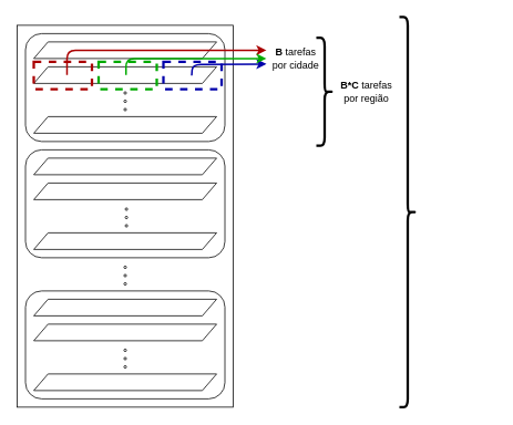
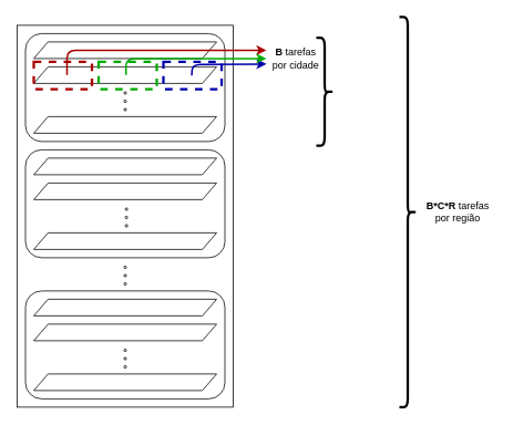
  <mxCell id="0" />
  <mxCell id="1" parent="0" />
  <mxCell id="2" value="" style="rounded=0;whiteSpace=wrap;html=1;" vertex="1" parent="1"><mxGeometry x="20" y="30" width="260" height="460" as="geometry" /></mxCell>
  <mxCell id="3" value="" style="rounded=1;whiteSpace=wrap;html=1;glass=0;comic=0;shadow=0;" vertex="1" parent="1"><mxGeometry x="30" y="40" width="240" height="130" as="geometry" /></mxCell>
  <mxCell id="4" value="" style="shape=parallelogram;perimeter=parallelogramPerimeter;whiteSpace=wrap;html=1;size=0.078;" vertex="1" parent="1"><mxGeometry x="40" y="80" width="220" height="20" as="geometry" /></mxCell>
  <mxCell id="5" value="" style="shape=parallelogram;perimeter=parallelogramPerimeter;whiteSpace=wrap;html=1;size=0.078;" vertex="1" parent="1"><mxGeometry x="40" y="50" width="220" height="20" as="geometry" /></mxCell>
  <mxCell id="6" value="" style="shape=parallelogram;perimeter=parallelogramPerimeter;whiteSpace=wrap;html=1;size=0.078;" vertex="1" parent="1"><mxGeometry x="40" y="140" width="220" height="20" as="geometry" /></mxCell>
  <mxCell id="7" value="" style="group;fillColor=#ffffff;" vertex="1" connectable="0" parent="1"><mxGeometry x="148.5" y="110" width="3.0" height="23" as="geometry" /></mxCell>
  <mxCell id="8" value="" style="ellipse;whiteSpace=wrap;html=1;rounded=1;shadow=0;glass=0;comic=0;fillColor=#ffffff;" vertex="1" parent="7"><mxGeometry x="9.415e-14" width="3" height="3" as="geometry" /></mxCell>
  <mxCell id="9" value="" style="ellipse;whiteSpace=wrap;html=1;rounded=1;shadow=0;glass=0;comic=0;fillColor=#ffffff;" vertex="1" parent="7"><mxGeometry x="9.415e-14" y="10" width="3" height="3" as="geometry" /></mxCell>
  <mxCell id="10" value="" style="ellipse;whiteSpace=wrap;html=1;rounded=1;shadow=0;glass=0;comic=0;fillColor=#ffffff;" vertex="1" parent="7"><mxGeometry x="9.415e-14" y="20" width="3" height="3" as="geometry" /></mxCell>
  <mxCell id="11" value="" style="rounded=1;whiteSpace=wrap;html=1;glass=0;comic=0;shadow=0;" vertex="1" parent="1"><mxGeometry x="30" y="350" width="240" height="130" as="geometry" /></mxCell>
  <mxCell id="12" value="" style="shape=parallelogram;perimeter=parallelogramPerimeter;whiteSpace=wrap;html=1;size=0.078;" vertex="1" parent="1"><mxGeometry x="40" y="390" width="220" height="20" as="geometry" /></mxCell>
  <mxCell id="13" value="" style="shape=parallelogram;perimeter=parallelogramPerimeter;whiteSpace=wrap;html=1;size=0.078;" vertex="1" parent="1"><mxGeometry x="40" y="360" width="220" height="20" as="geometry" /></mxCell>
  <mxCell id="14" value="" style="shape=parallelogram;perimeter=parallelogramPerimeter;whiteSpace=wrap;html=1;size=0.078;" vertex="1" parent="1"><mxGeometry x="40" y="450" width="220" height="20" as="geometry" /></mxCell>
  <mxCell id="15" value="" style="group;fillColor=#ffffff;" vertex="1" connectable="0" parent="1"><mxGeometry x="148.5" y="420" width="3.0" height="23" as="geometry" /></mxCell>
  <mxCell id="16" value="" style="ellipse;whiteSpace=wrap;html=1;rounded=1;shadow=0;glass=0;comic=0;fillColor=#ffffff;" vertex="1" parent="15"><mxGeometry x="9.415e-14" width="3" height="3" as="geometry" /></mxCell>
  <mxCell id="17" value="" style="ellipse;whiteSpace=wrap;html=1;rounded=1;shadow=0;glass=0;comic=0;fillColor=#ffffff;" vertex="1" parent="15"><mxGeometry x="9.415e-14" y="10" width="3" height="3" as="geometry" /></mxCell>
  <mxCell id="18" value="" style="ellipse;whiteSpace=wrap;html=1;rounded=1;shadow=0;glass=0;comic=0;fillColor=#ffffff;" vertex="1" parent="15"><mxGeometry x="9.415e-14" y="20" width="3" height="3" as="geometry" /></mxCell>
  <mxCell id="19" value="" style="group;fillColor=#ffffff;" vertex="1" connectable="0" parent="1"><mxGeometry x="148.5" y="320" width="3.0" height="23" as="geometry" /></mxCell>
  <mxCell id="20" value="" style="ellipse;whiteSpace=wrap;html=1;rounded=1;shadow=0;glass=0;comic=0;fillColor=#ffffff;" vertex="1" parent="19"><mxGeometry x="4.356e-13" width="3" height="3" as="geometry" /></mxCell>
  <mxCell id="21" value="" style="ellipse;whiteSpace=wrap;html=1;rounded=1;shadow=0;glass=0;comic=0;fillColor=#ffffff;" vertex="1" parent="19"><mxGeometry x="4.356e-13" y="10" width="3" height="3" as="geometry" /></mxCell>
  <mxCell id="22" value="" style="ellipse;whiteSpace=wrap;html=1;rounded=1;shadow=0;glass=0;comic=0;fillColor=#ffffff;" vertex="1" parent="19"><mxGeometry x="4.356e-13" y="20" width="3" height="3" as="geometry" /></mxCell>
  <mxCell id="23" value="" style="rounded=1;whiteSpace=wrap;html=1;glass=0;comic=0;shadow=0;" vertex="1" parent="1"><mxGeometry x="30" y="180" width="240" height="130" as="geometry" /></mxCell>
  <mxCell id="24" value="" style="shape=parallelogram;perimeter=parallelogramPerimeter;whiteSpace=wrap;html=1;size=0.078;" vertex="1" parent="1"><mxGeometry x="40" y="220" width="220" height="20" as="geometry" /></mxCell>
  <mxCell id="25" value="" style="shape=parallelogram;perimeter=parallelogramPerimeter;whiteSpace=wrap;html=1;size=0.078;" vertex="1" parent="1"><mxGeometry x="40" y="190" width="220" height="20" as="geometry" /></mxCell>
  <mxCell id="26" value="" style="shape=parallelogram;perimeter=parallelogramPerimeter;whiteSpace=wrap;html=1;size=0.078;" vertex="1" parent="1"><mxGeometry x="40" y="280" width="220" height="20" as="geometry" /></mxCell>
  <mxCell id="27" value="" style="group;fillColor=#ffffff;" vertex="1" connectable="0" parent="1"><mxGeometry x="148.5" y="250" width="4.5" height="23" as="geometry" /></mxCell>
  <mxCell id="28" value="" style="ellipse;whiteSpace=wrap;html=1;rounded=1;shadow=0;glass=0;comic=0;fillColor=#ffffff;" vertex="1" parent="27"><mxGeometry x="1.5" width="3" height="3" as="geometry" /></mxCell>
  <mxCell id="29" value="" style="ellipse;whiteSpace=wrap;html=1;rounded=1;shadow=0;glass=0;comic=0;fillColor=#ffffff;" vertex="1" parent="27"><mxGeometry x="1.5" y="10" width="3" height="3" as="geometry" /></mxCell>
  <mxCell id="30" value="" style="ellipse;whiteSpace=wrap;html=1;rounded=1;shadow=0;glass=0;comic=0;fillColor=#ffffff;" vertex="1" parent="27"><mxGeometry x="1.5" y="20" width="3" height="3" as="geometry" /></mxCell>
  <mxCell id="31" value="" style="group" vertex="1" connectable="0" parent="1"><mxGeometry x="40" y="74" width="226" height="33" as="geometry" /></mxCell>
  <mxCell id="32" value="" style="rounded=0;whiteSpace=wrap;html=1;shadow=0;glass=0;comic=0;fillColor=none;dashed=1;strokeWidth=3;strokeColor=#AA0000;" vertex="1" parent="31"><mxGeometry width="70" height="33" as="geometry" /></mxCell>
  <mxCell id="33" value="" style="rounded=0;whiteSpace=wrap;html=1;shadow=0;glass=0;comic=0;fillColor=none;dashed=1;strokeWidth=3;strokeColor=#00AA00;" vertex="1" parent="31"><mxGeometry x="78" width="70" height="33" as="geometry" /></mxCell>
  <mxCell id="34" value="" style="rounded=0;whiteSpace=wrap;html=1;shadow=0;glass=0;comic=0;fillColor=none;dashed=1;strokeWidth=3;strokeColor=#0000AA;" vertex="1" parent="31"><mxGeometry x="156" width="70" height="33" as="geometry" /></mxCell>
  <mxCell id="35" value="" style="endArrow=classic;html=1;strokeColor=#0000AA;strokeWidth=2;fontColor=#000000;exitX=0.486;exitY=0.5;exitDx=0;exitDy=0;exitPerimeter=0;" edge="1" parent="31" source="34"><mxGeometry width="50" height="50" relative="1" as="geometry"><mxPoint x="189.97" y="3.398" as="sourcePoint" /><mxPoint x="280" y="2.655" as="targetPoint" /><Array as="points"><mxPoint x="191" y="3.3" /></Array></mxGeometry></mxCell>
  <mxCell id="36" value="" style="shape=curlyBracket;whiteSpace=wrap;html=1;rounded=1;shadow=0;glass=0;comic=0;strokeColor=#000000;strokeWidth=3;fillColor=#FF0D0D;rotation=180;" vertex="1" parent="1"><mxGeometry x="380" y="45" width="20" height="130" as="geometry" /></mxCell>
  <mxCell id="37" value="&lt;b&gt;B&lt;/b&gt; tarefas&lt;br&gt;por cidade" style="text;html=1;align=center;verticalAlign=middle;resizable=0;points=[];;autosize=1;fontColor=#000000;" vertex="1" parent="1"><mxGeometry x="320" y="55" width="70" height="30" as="geometry" /></mxCell>
- <mxCell id="38" value="&lt;b&gt;B*C&lt;/b&gt; tarefas&lt;br&gt;por região" style="text;html=1;align=center;verticalAlign=middle;resizable=0;points=[];;autosize=1;fontColor=#000000;" vertex="1" parent="1"><mxGeometry x="400" y="95" width="80" height="30" as="geometry" /></mxCell>
  <mxCell id="39" value="" style="endArrow=classic;html=1;strokeColor=#AA0000;strokeWidth=2;fontColor=#000000;exitX=0.571;exitY=0.034;exitDx=0;exitDy=0;exitPerimeter=0;" edge="1" parent="1"><mxGeometry width="50" height="50" relative="1" as="geometry"><mxPoint x="79.97" y="89.79" as="sourcePoint" /><mxPoint x="320" y="60" as="targetPoint" /><Array as="points"><mxPoint x="80" y="60" /></Array></mxGeometry></mxCell>
  <mxCell id="40" value="" style="endArrow=classic;html=1;strokeColor=#00AA00;strokeWidth=2;fontColor=#000000;exitX=0.571;exitY=0.034;exitDx=0;exitDy=0;exitPerimeter=0;" edge="1" parent="1"><mxGeometry width="50" height="50" relative="1" as="geometry"><mxPoint x="150.97" y="89.79" as="sourcePoint" /><mxPoint x="320" y="70" as="targetPoint" /><Array as="points"><mxPoint x="151" y="70" /></Array></mxGeometry></mxCell>
  <mxCell id="41" value="" style="shape=curlyBracket;whiteSpace=wrap;html=1;rounded=1;shadow=0;glass=0;comic=0;strokeColor=#000000;strokeWidth=3;fillColor=#FF0D0D;rotation=180;" vertex="1" parent="1"><mxGeometry x="480" y="20" width="20" height="470" as="geometry" /></mxCell>
+ <mxCell id="42" value="&lt;b&gt;B*C*R&lt;/b&gt; tarefas&lt;br&gt;por região" style="text;html=1;align=center;verticalAlign=middle;resizable=0;points=[];;autosize=1;fontColor=#000000;" vertex="1" parent="1"><mxGeometry x="505" y="240" width="90" height="30" as="geometry" /></mxCell>
